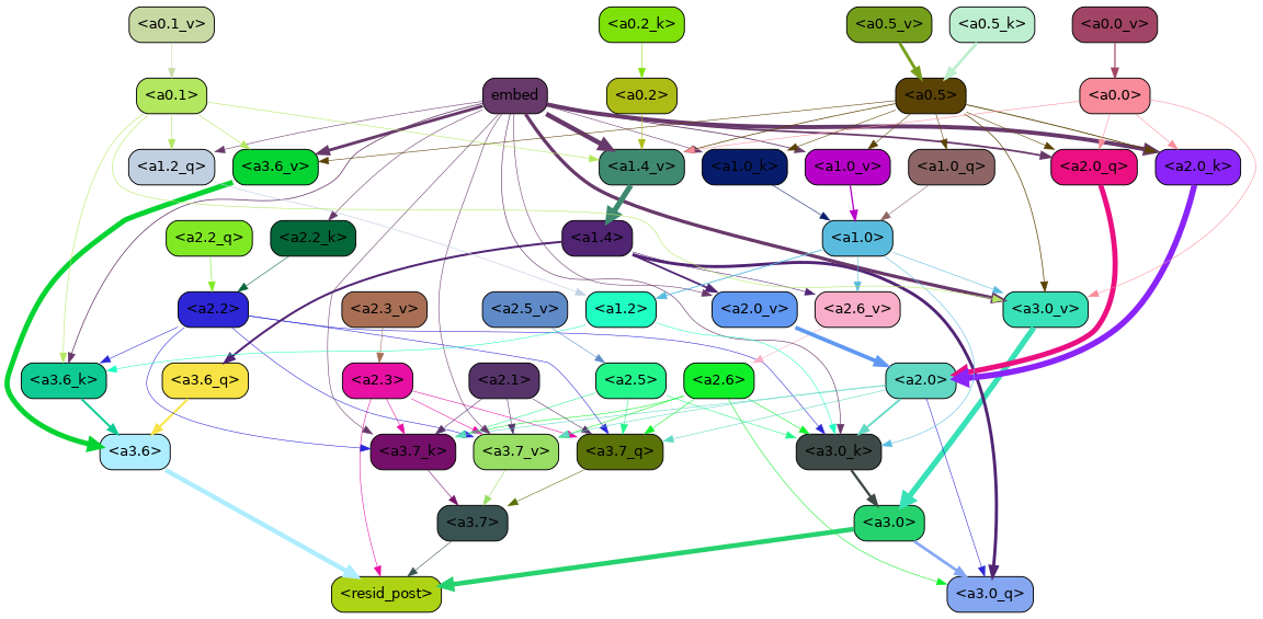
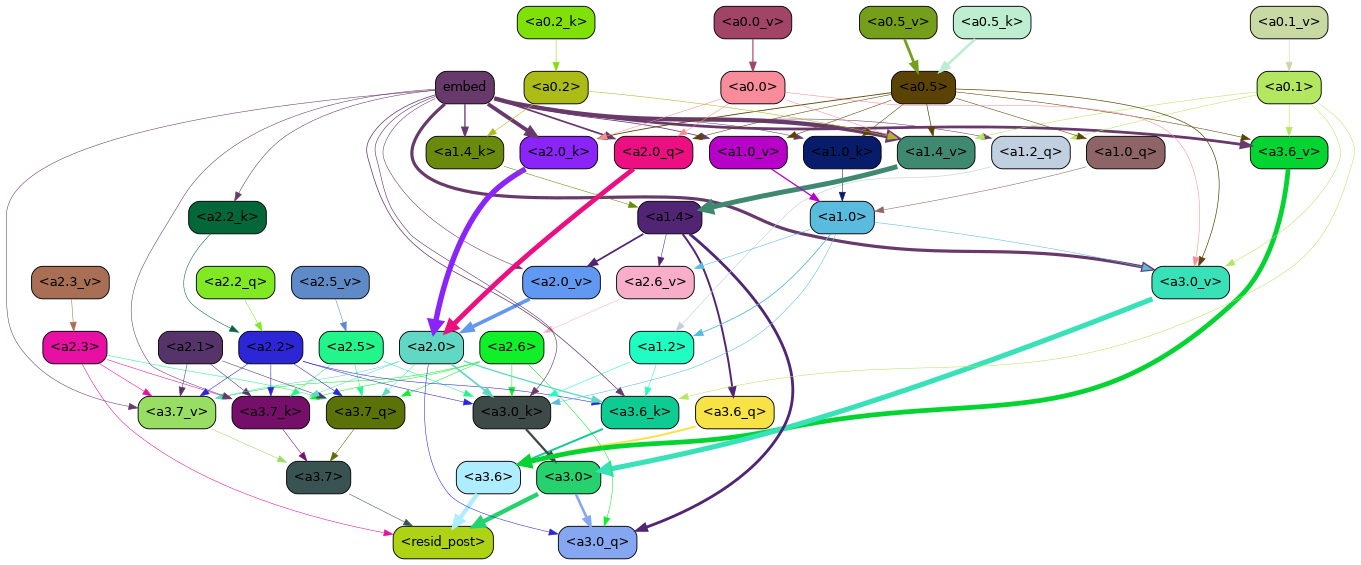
  strict digraph {
    splines=true
    node [color=black fontname=Helvetica shape=box style="filled, rounded"]
    edge [color="#68396b" penwidth=0.6]
    "<a3.7>" [fillcolor="#395352"]
    "<resid_post>" [fillcolor="#add314"]
    "<a3.6>" [fillcolor="#aeedfe"]
    "<a3.0>" [fillcolor="#26d26e"]
    "<a3.0_q>" [fillcolor="#85a7f2"]
    "<a2.3>" [fillcolor="#e710a3"]
    "<a3.7_q>" [fillcolor="#5a7207"]
    "<a3.7_k>" [fillcolor="#760f69"]
    "<a3.7_v>" [fillcolor="#98dd64"]
    "<a3.6_q>" [fillcolor="#f7e345"]
    "<a3.6_k>" [fillcolor="#0ecb94"]
    "<a3.0_k>" [fillcolor="#3e4a47"]
    "<a3.6_v>" [fillcolor="#04d432"]
    "<a3.0_v>" [fillcolor="#38e1b7"]
    "<a2.6>" [fillcolor="#0ff029"]
    "<a2.5>" [fillcolor="#22f68b"]
    "<a2.2>" [fillcolor="#2c26d7"]
    "<a2.1>" [fillcolor="#56346a"]
    "<a2.0>" [fillcolor="#61d8c4"]
    "<a1.4>" [fillcolor="#512474"]
    "<a2.6_v>" [fillcolor="#f8aec9"]
    "<a2.0_v>" [fillcolor="#6098f2"]
    embed [fillcolor="#68396b"]
    "<a2.0_q>" [fillcolor="#eb0f81"]
    "<a2.2_k>" [fillcolor="#046739"]
    "<a2.0_k>" [fillcolor="#8a24f9"]
    "<a1.2_q>" [fillcolor="#c1d0e1"]
+   "<a1.4_k>" [fillcolor="#698a0d"]
    "<a1.0_k>" [fillcolor="#081c6c"]
    "<a1.4_v>" [fillcolor="#3f8971"]
    "<a1.0_v>" [fillcolor="#b700c8"]
    "<a1.2>" [fillcolor="#20fdc2"]
    "<a1.0>" [fillcolor="#59bcde"]
    "<a0.1>" [fillcolor="#b3e75f"]
    "<a0.5>" [fillcolor="#5b4305"]
    "<a1.0_q>" [fillcolor="#8d6566"]
    "<a0.0>" [fillcolor="#f88c9a"]
    "<a2.2_q>" [fillcolor="#81e924"]
    "<a2.5_v>" [fillcolor="#5f8ac8"]
    "<a2.3_v>" [fillcolor="#a96f55"]
    "<a0.2>" [fillcolor="#adbb16"]
    "<a0.5_k>" [fillcolor="#bdeecf"]
    "<a0.2_k>" [fillcolor="#7fe108"]
    "<a0.5_v>" [fillcolor="#759f1b"]
    "<a0.1_v>" [fillcolor="#c9d9a4"]
    "<a0.0_v>" [fillcolor="#a24466"]
    "<a3.7>" -> "<resid_post>" [color="#395352"]
    "<a3.6>" -> "<resid_post>" [color="#aeedfe" penwidth=4.7534414529800415]
    "<a3.0>" -> "<resid_post>" [color="#26d26e" penwidth=4.898576855659485]
    "<a3.0>" -> "<a3.0_q>" [color="#85a7f2" penwidth=2.870753765106201]
    "<a2.3>" -> "<resid_post>" [color="#e710a3"]
-   "<a2.3>" -> "<a3.7_q>" [color="#e710a3"]
+   "<a2.3>" -> "<a3.7_q>" [color="#22f68b"]
    "<a2.3>" -> "<a3.7_k>" [color="#e710a3"]
    "<a2.3>" -> "<a3.7_v>" [color="#e710a3"]
    "<a3.7_q>" -> "<a3.7>" [color="#5a7207"]
    "<a3.7_k>" -> "<a3.7>" [color="#760f69"]
    "<a3.7_v>" -> "<a3.7>" [color="#98dd64"]
    "<a3.6_q>" -> "<a3.6>" [color="#f7e345" penwidth=2.160832464694977]
    "<a3.6_k>" -> "<a3.6>" [color="#0ecb94" penwidth=2.13908451795578]
    "<a3.0_k>" -> "<a3.0>" [color="#3e4a47" penwidth=2.520303964614868]
    "<a3.6_v>" -> "<a3.6>" [color="#04d432" penwidth=5.297133803367615]
    "<a3.0_v>" -> "<a3.0>" [color="#38e1b7" penwidth=5.680712580680847]
    "<a2.6>" -> "<a3.0_q>" [color="#0ff029"]
    "<a2.6>" -> "<a3.7_q>" [color="#0ff029"]
    "<a2.6>" -> "<a3.7_k>" [color="#0ff029"]
    "<a2.6>" -> "<a3.7_v>" [color="#0ff029"]
    "<a2.6>" -> "<a3.0_k>" [color="#0ff029"]
    "<a2.5>" -> "<a3.7_q>" [color="#22f68b"]
    "<a2.5>" -> "<a3.7_k>" [color="#22f68b"]
    "<a2.5>" -> "<a3.0_k>" [color="#22f68b"]
    "<a2.2>" -> "<a3.7_q>" [color="#2c26d7"]
    "<a2.2>" -> "<a3.7_k>" [color="#2c26d7"]
    "<a2.2>" -> "<a3.7_v>" [color="#2c26d7"]
    "<a2.2>" -> "<a3.6_k>" [color="#2c26d7"]
    "<a2.2>" -> "<a3.0_k>" [color="#2c26d7"]
    "<a2.1>" -> "<a3.7_q>" [color="#56346a"]
    "<a2.1>" -> "<a3.7_k>" [color="#56346a"]
    "<a2.1>" -> "<a3.7_v>" [color="#56346a"]
    "<a2.0>" -> "<a3.0_q>" [color="#2c26d7"]
    "<a2.0>" -> "<a3.7_q>" [color="#61d8c4"]
    "<a2.0>" -> "<a3.7_k>" [color="#61d8c4"]
    "<a2.0>" -> "<a3.7_v>" [color="#61d8c4"]
+   "<a2.0>" -> "<a3.6_k>" [color="#61d8c4" penwidth=1.4807794839143753]
    "<a2.0>" -> "<a3.0_k>" [color="#61d8c4" penwidth=1.9436544477939606]
    "<a1.4>" -> "<a3.0_q>" [color="#512474" penwidth=3.1362746953964233]
    "<a1.4>" -> "<a3.6_q>" [color="#512474" penwidth=2.1635248363018036]
    "<a1.4>" -> "<a2.6_v>" [color="#512474"]
    "<a1.4>" -> "<a2.0_v>" [color="#512474" penwidth=1.9271827340126038]
    "<a2.6_v>" -> "<a2.6>" [color="#f8aec9"]
    "<a2.0_v>" -> "<a2.0>" [color="#6098f2" penwidth=4.041402816772461]
    embed -> "<a3.7_k>"
    embed -> "<a3.7_v>"
    embed -> "<a3.6_k>" [penwidth=0.8202246725559235]
    embed -> "<a3.0_k>" [penwidth=0.6771316379308701]
    embed -> "<a3.6_v>" [penwidth=3.067279100418091]
    embed -> "<a3.0_v>" [penwidth=3.5202720761299133]
    embed -> "<a2.0_v>"
    embed -> "<a2.0_q>" [penwidth=1.9194039106369019]
    embed -> "<a2.2_k>"
    embed -> "<a2.0_k>" [penwidth=4.28515887260437]
    embed -> "<a1.2_q>"
+   embed -> "<a1.4_k>" [penwidth=1.441945195198059]
    embed -> "<a1.0_k>"
    embed -> "<a1.4_v>" [penwidth=4.830149412155151]
    embed -> "<a1.0_v>" [penwidth=0.8981428295373917]
    "<a2.0_q>" -> "<a2.0>" [color="#eb0f81" penwidth=5.313405752182007]
    "<a2.2_k>" -> "<a2.2>" [color="#046739"]
    "<a2.0_k>" -> "<a2.0>" [color="#8a24f9" penwidth=6.029795527458191]
    "<a1.2_q>" -> "<a1.2>" [color="#c1d0e1" penwidth=0.6924253702163696]
+   "<a1.4_k>" -> "<a1.4>" [color="#698a0d"]
    "<a1.0_k>" -> "<a1.0>" [color="#081c6c"]
    "<a1.4_v>" -> "<a1.4>" [color="#3f8971" penwidth=5.515027642250061]
    "<a1.0_v>" -> "<a1.0>" [color="#b700c8" penwidth=1.4252789914608002]
    "<a1.2>" -> "<a3.6_k>" [color="#20fdc2"]
    "<a1.2>" -> "<a3.0_k>" [color="#20fdc2"]
    "<a1.0>" -> "<a3.0_k>" [color="#59bcde"]
    "<a1.0>" -> "<a3.0_v>" [color="#59bcde"]
    "<a1.0>" -> "<a2.6_v>" [color="#59bcde"]
    "<a1.0>" -> "<a1.2>" [color="#59bcde" penwidth=0.9754131138324738]
    "<a0.1>" -> "<a3.6_k>" [color="#b3e75f"]
    "<a0.1>" -> "<a3.6_v>" [color="#b3e75f"]
    "<a0.1>" -> "<a3.0_v>" [color="#b3e75f"]
    "<a0.1>" -> "<a1.2_q>" [color="#b3e75f"]
    "<a0.1>" -> "<a1.4_v>" [color="#b3e75f"]
    "<a0.5>" -> "<a3.6_v>" [color="#5b4305"]
    "<a0.5>" -> "<a3.0_v>" [color="#5b4305" penwidth=0.764040544629097]
    "<a0.5>" -> "<a2.0_q>" [color="#5b4305"]
    "<a0.5>" -> "<a2.0_k>" [color="#5b4305" penwidth=0.9763890504837036]
    "<a0.5>" -> "<a1.0_k>" [color="#5b4305"]
    "<a0.5>" -> "<a1.4_v>" [color="#5b4305" penwidth=0.7723740935325623]
    "<a0.5>" -> "<a1.0_v>" [color="#5b4305"]
    "<a0.5>" -> "<a1.0_q>" [color="#5b4305"]
    "<a1.0_q>" -> "<a1.0>" [color="#8d6566"]
    "<a0.0>" -> "<a3.0_v>" [color="#f88c9a"]
    "<a0.0>" -> "<a2.0_q>" [color="#f88c9a"]
    "<a0.0>" -> "<a2.0_k>" [color="#f88c9a"]
    "<a0.0>" -> "<a1.4_v>" [color="#f88c9a"]
    "<a2.2_q>" -> "<a2.2>" [color="#81e924"]
    "<a2.5_v>" -> "<a2.5>" [color="#5f8ac8"]
    "<a2.3_v>" -> "<a2.3>" [color="#a96f55"]
+   "<a0.2>" -> "<a1.4_k>" [color="#adbb16"]
    "<a0.2>" -> "<a1.4_v>" [color="#adbb16"]
    "<a0.5_k>" -> "<a0.5>" [color="#bdeecf" penwidth=3.017053723335266]
    "<a0.2_k>" -> "<a0.2>" [color="#7fe108"]
    "<a0.5_v>" -> "<a0.5>" [color="#759f1b" penwidth=3.088594377040863]
    "<a0.1_v>" -> "<a0.1>" [color="#c9d9a4"]
    "<a0.0_v>" -> "<a0.0>" [color="#a24466" penwidth=1.2872320413589478]
  }
